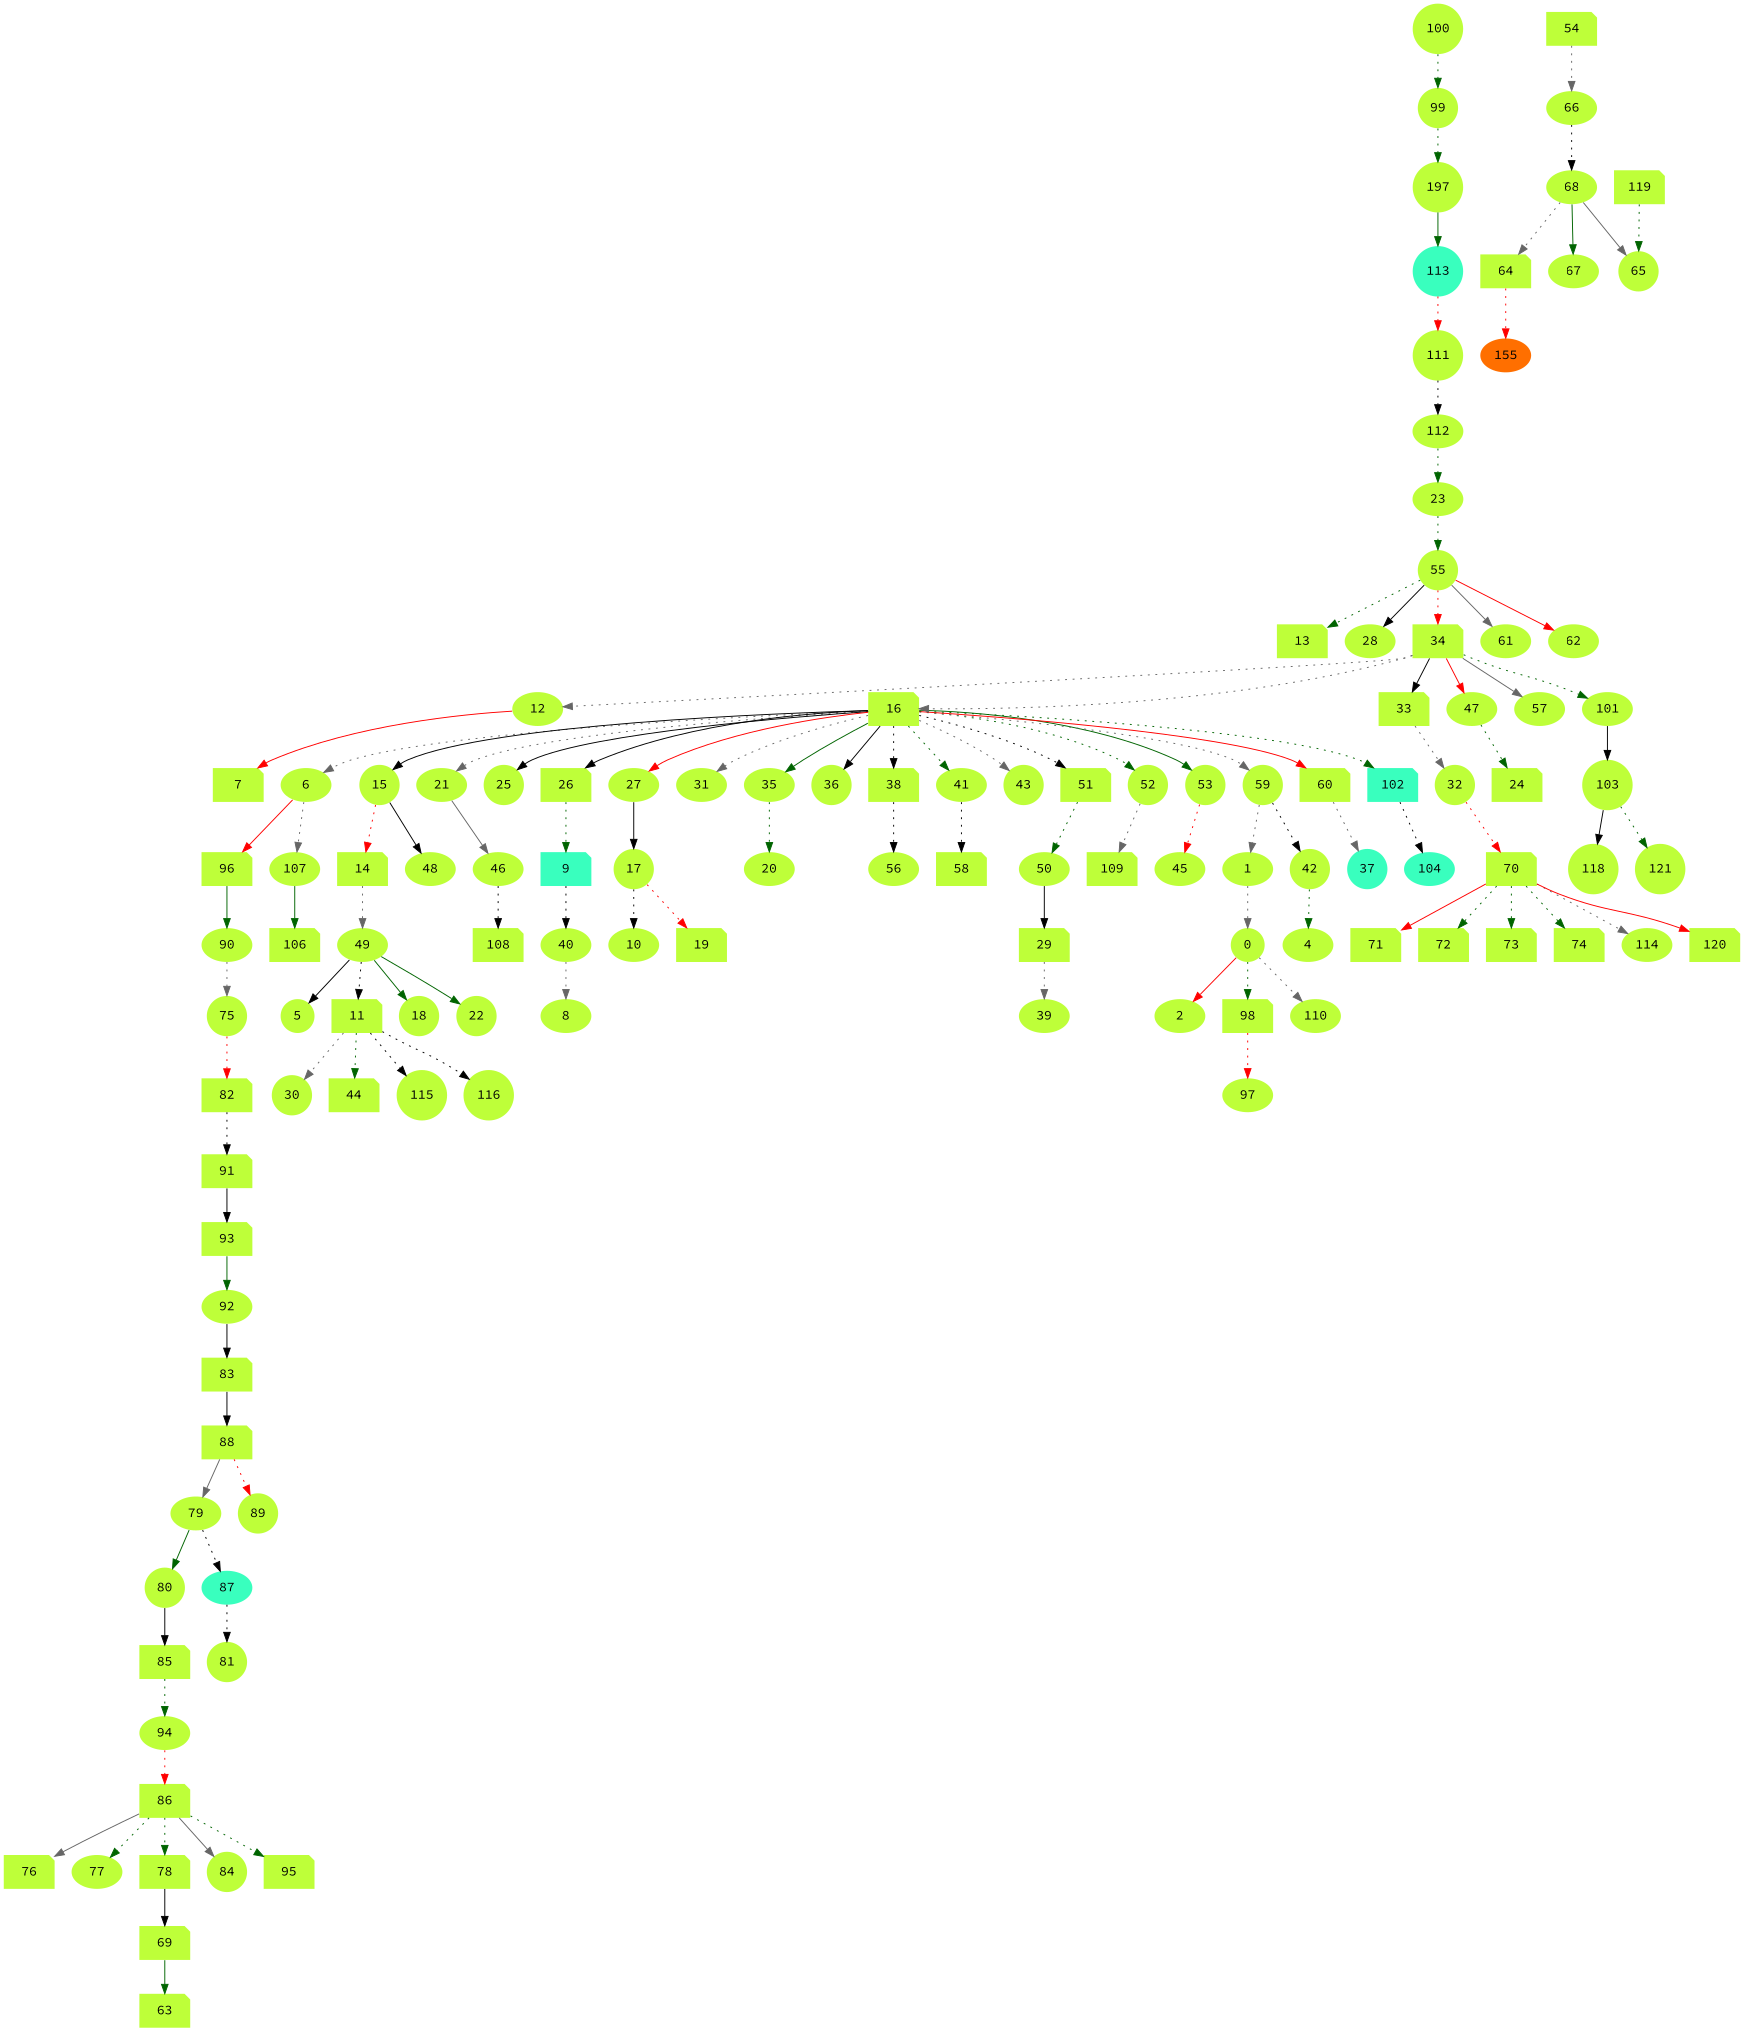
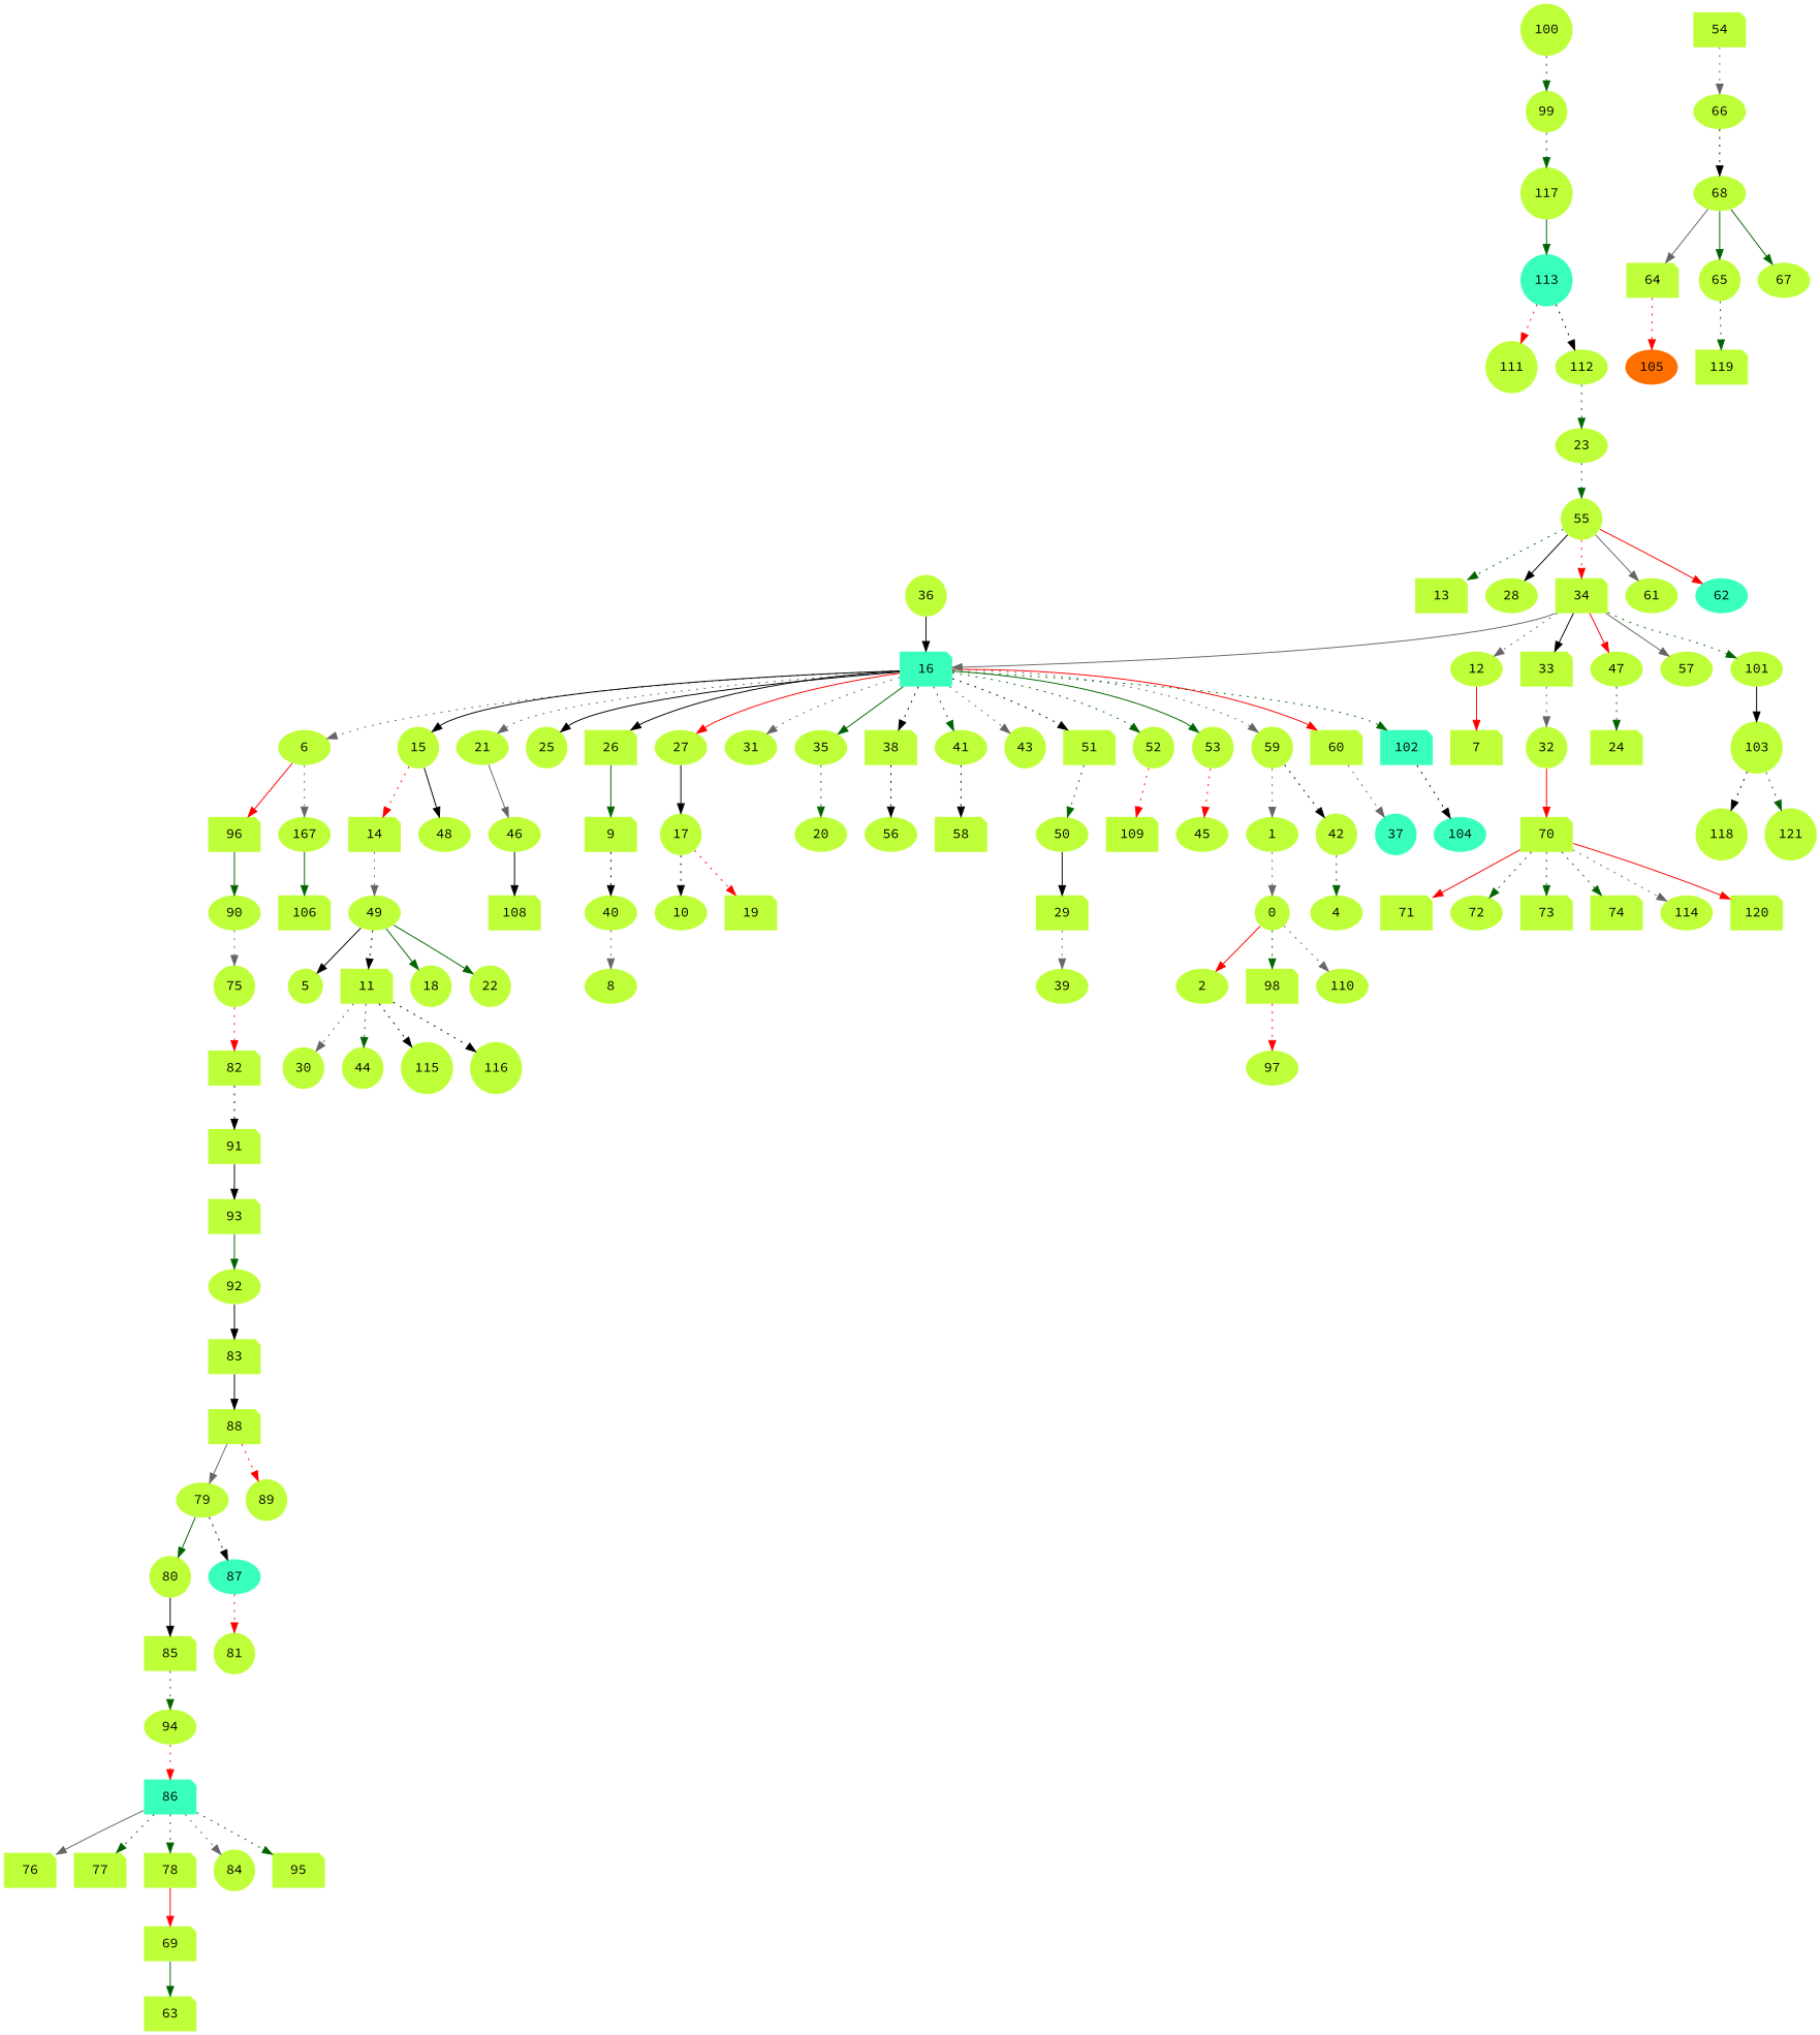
  digraph {
    fontname="Source Code Pro"
    node [color=darkorange fillcolor="#beff39" fontname="Source Code Pro" penwidth=0 shape=ellipse style=filled]
    edge [color=darkgreen fontname="Source Code Pro" style=dotted]
    0 [shape=circle]
    2 [color=red]
    98 [color=darkgreen shape=note]
    110
    97 [color=red]
    1 [color=red]
    54 [color=red shape=note]
    66
    5 [color=darkgreen shape=circle]
    6 [color=red]
    96 [color=red shape=note]
-   107 [color=red]
+   107 [color=red label=167]
    90 [color=red]
    106 [color=darkgreen shape=note]
    7 [shape=note]
    8 [color=red]
-   9 [color=darkgreen fillcolor="#39ffbe" shape=note]
+   9 [color=darkgreen shape=note]
    40
    10 [color=red]
    11 [color=red shape=note]
    30 [color=darkgreen shape=circle]
-   44 [color=darkgreen shape=note]
+   44 [color=darkgreen shape=circle]
    115 [color=darkgreen shape=circle]
    116 [color=darkgreen shape=circle]
    12 [color=darkgreen]
    13 [shape=note]
    14 [shape=note]
    49 [color=darkgreen]
    18 [color=red shape=circle]
    22 [color=red shape=circle]
    15 [shape=circle]
    48
-   16 [shape=note]
+   16 [fillcolor="#39ffbe" shape=note]
    21 [color=darkgreen]
    25 [color=darkgreen shape=circle]
    26 [color=darkgreen shape=note]
    27 [color=darkgreen]
    31
    35 [color=red]
    36 [color=red shape=circle]
    38 [shape=note]
    41 [color=red]
    43 [shape=circle]
    51 [shape=note]
    52 [color=red shape=circle]
    53 [color=red shape=circle]
    59 [color=red shape=circle]
    60 [shape=note]
    102 [color=red fillcolor="#39ffbe" shape=note]
    46
    17 [color=darkgreen shape=circle]
    20 [color=darkgreen]
    56
    58 [color=darkgreen shape=note]
    50
    109 [color=darkgreen shape=note]
    45
    42 [color=red shape=circle]
    37 [color=darkgreen fillcolor="#39ffbe" shape=circle]
    104 [fillcolor="#39ffbe"]
    19 [shape=note]
    108 [color=red shape=note]
    23 [color=darkgreen]
    55 [shape=circle]
    28
    34 [shape=note]
    61
-   62 [color=darkgreen]
+   62 [color=darkgreen fillcolor="#39ffbe"]
    24 [color=red shape=note]
    29 [color=red shape=note]
    39 [color=red]
    32 [color=red shape=circle]
    70 [color=red shape=note]
    71 [color=red shape=note]
-   72 [shape=note]
+   72
    73 [color=darkgreen shape=note]
    74 [shape=note]
    114
    120 [color=darkgreen shape=note]
    33 [color=red shape=note]
    47 [color=darkgreen]
    57 [color=red]
    101
    103 [shape=circle]
    4
    68 [color=darkgreen]
    63 [color=darkgreen shape=note]
    64 [shape=note]
-   105 [fillcolor="#ff6f00" label=155]
+   105 [fillcolor="#ff6f00"]
    65 [color=red shape=circle]
    119 [shape=note]
    67 [color=red]
    69 [shape=note]
    75 [color=darkgreen shape=circle]
    82 [color=darkgreen shape=note]
    91 [shape=note]
    76 [shape=note]
-   77 [color=darkgreen]
+   77 [color=darkgreen shape=note]
    78 [shape=note]
    79 [color=darkgreen]
    80 [color=darkgreen shape=circle]
    87 [color=red fillcolor="#39ffbe"]
    85 [color=darkgreen shape=note]
    81 [color=red shape=circle]
    94 [color=red]
    93 [shape=note]
    83 [color=darkgreen shape=note]
    88 [color=red shape=note]
    89 [color=darkgreen shape=circle]
    84 [color=darkgreen shape=circle]
-   86 [shape=note]
+   86 [fillcolor="#39ffbe" shape=note]
    95 [shape=note]
    92 [color=darkgreen]
    99 [color=darkgreen shape=circle]
-   117 [shape=circle label=197]
+   117 [shape=circle]
    113 [color=red fillcolor="#39ffbe" shape=circle]
    100 [color=darkgreen shape=circle]
    118 [color=darkgreen shape=circle]
    121 [color=darkgreen shape=circle]
    111 [shape=circle]
    112 [color=red]
    0 -> 2 [color=red style=solid]
    0 -> 98
    0 -> 110 [color=gray40]
    98 -> 97 [color=red]
    1 -> 0 [color=gray40]
    54 -> 66 [color=gray40]
    66 -> 68 [color=black]
    6 -> 96 [color=red style=solid]
    6 -> 107 [color=gray40]
    96 -> 90 [style=solid]
    107 -> 106 [style=solid]
    90 -> 75 [color=gray40]
    9 -> 40 [color=black]
    40 -> 8 [color=gray40]
    11 -> 30 [color=gray40]
    11 -> 44
    11 -> 115 [color=black]
    11 -> 116 [color=black]
    12 -> 7 [color=red style=solid]
    14 -> 49 [color=gray40]
    49 -> 5 [color=black style=solid]
    49 -> 11 [color=black]
    49 -> 18 [style=solid]
    49 -> 22 [style=solid]
    15 -> 14 [color=red]
    15 -> 48 [color=black style=solid]
    16 -> 6 [color=gray40]
    16 -> 15 [color=black style=solid]
    16 -> 21 [color=gray40]
    16 -> 25 [color=black style=solid]
    16 -> 26 [color=black style=solid]
    16 -> 27 [color=red style=solid]
    16 -> 31 [color=gray40]
    16 -> 35 [style=solid]
-   16 -> 36 [color=black style=solid]
+   36 -> 16 [color=black style=solid]
    16 -> 38 [color=black]
    16 -> 41
    16 -> 43 [color=gray40]
    16 -> 51 [color=black]
    16 -> 52
    16 -> 53 [style=solid]
    16 -> 59 [color=gray40]
    16 -> 60 [color=red style=solid]
    16 -> 102
    21 -> 46 [color=gray40 style=solid]
-   26 -> 9
+   26 -> 9 [style=solid]
    27 -> 17 [color=black style=solid]
    35 -> 20
    38 -> 56 [color=black]
    41 -> 58 [color=black]
    51 -> 50
-   52 -> 109 [color=gray40]
+   52 -> 109 [color=red]
    53 -> 45 [color=red]
    59 -> 1 [color=gray40]
    59 -> 42 [color=black]
    60 -> 37 [color=gray40]
    102 -> 104 [color=black]
-   46 -> 108 [color=black]
+   46 -> 108 [color=black style=solid]
    17 -> 10 [color=black]
    17 -> 19 [color=red]
    50 -> 29 [color=black style=solid]
    42 -> 4
    23 -> 55
    55 -> 13
    55 -> 28 [color=black style=solid]
    55 -> 34 [color=red]
    55 -> 61 [color=gray40 style=solid]
    55 -> 62 [color=red style=solid]
    34 -> 12 [color=gray40]
-   34 -> 16 [color=gray40]
+   34 -> 16 [color=gray40 style=solid]
    34 -> 33 [color=black style=solid]
    34 -> 47 [color=red style=solid]
    34 -> 57 [color=gray40 style=solid]
    34 -> 101
    29 -> 39 [color=gray40]
-   32 -> 70 [color=red]
+   32 -> 70 [color=red style=solid]
    70 -> 71 [color=red style=solid]
    70 -> 72
    70 -> 73
    70 -> 74
    70 -> 114 [color=gray40]
    70 -> 120 [color=red style=solid]
    33 -> 32 [color=gray40]
    47 -> 24
    101 -> 103 [color=black style=solid]
-   103 -> 118 [color=black style=solid]
+   103 -> 118 [color=black]
    103 -> 121
-   68 -> 64 [color=gray40]
-   68 -> 65 [color=gray40 style=solid]
+   68 -> 64 [color=gray40 style=solid]
+   68 -> 65 [style=solid]
    68 -> 67 [style=solid]
    64 -> 105 [color=red]
-   119 -> 65
+   65 -> 119
    69 -> 63 [style=solid]
    75 -> 82 [color=red]
    82 -> 91 [color=black]
    91 -> 93 [color=black style=solid]
-   78 -> 69 [color=black style=solid]
+   78 -> 69 [color=red style=solid]
    79 -> 80 [style=solid]
    79 -> 87 [color=black]
    80 -> 85 [color=black style=solid]
-   87 -> 81 [color=black]
+   87 -> 81 [color=red]
    85 -> 94
    94 -> 86 [color=red]
    93 -> 92 [style=solid]
    83 -> 88 [color=black style=solid]
    88 -> 79 [color=gray40 style=solid]
    88 -> 89 [color=red]
    86 -> 76 [color=gray40 style=solid]
    86 -> 77
    86 -> 78
-   86 -> 84 [color=gray40 style=solid]
+   86 -> 84 [color=gray40]
    86 -> 95
    92 -> 83 [color=black style=solid]
    99 -> 117
    117 -> 113 [style=solid]
    113 -> 111 [color=red]
    100 -> 99
-   111 -> 112 [color=black]
+   113 -> 112 [color=black]
    112 -> 23
  }
